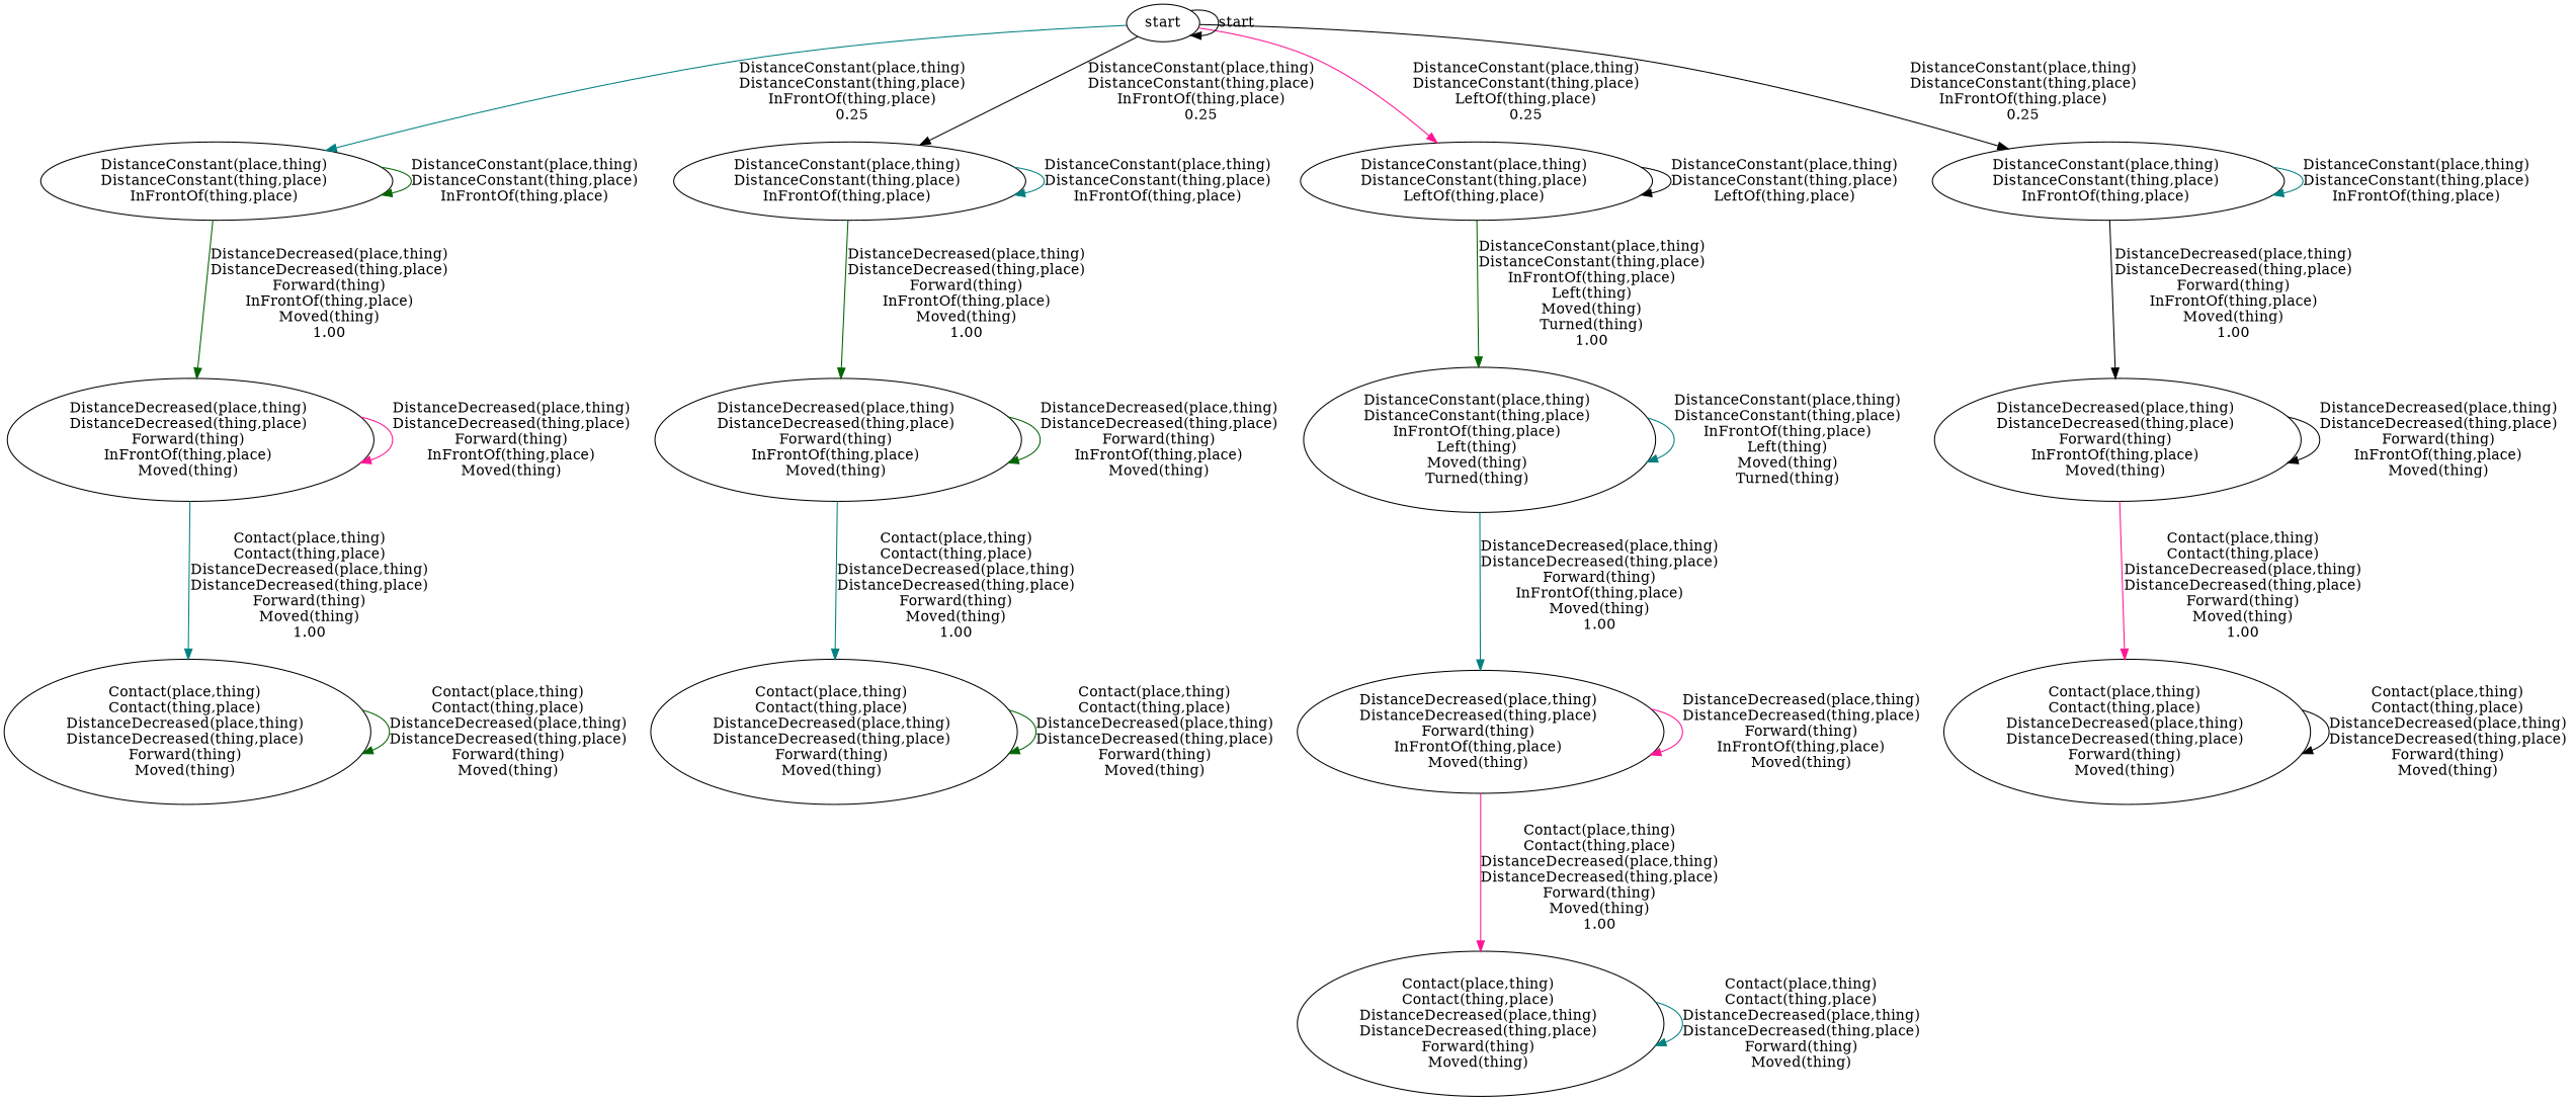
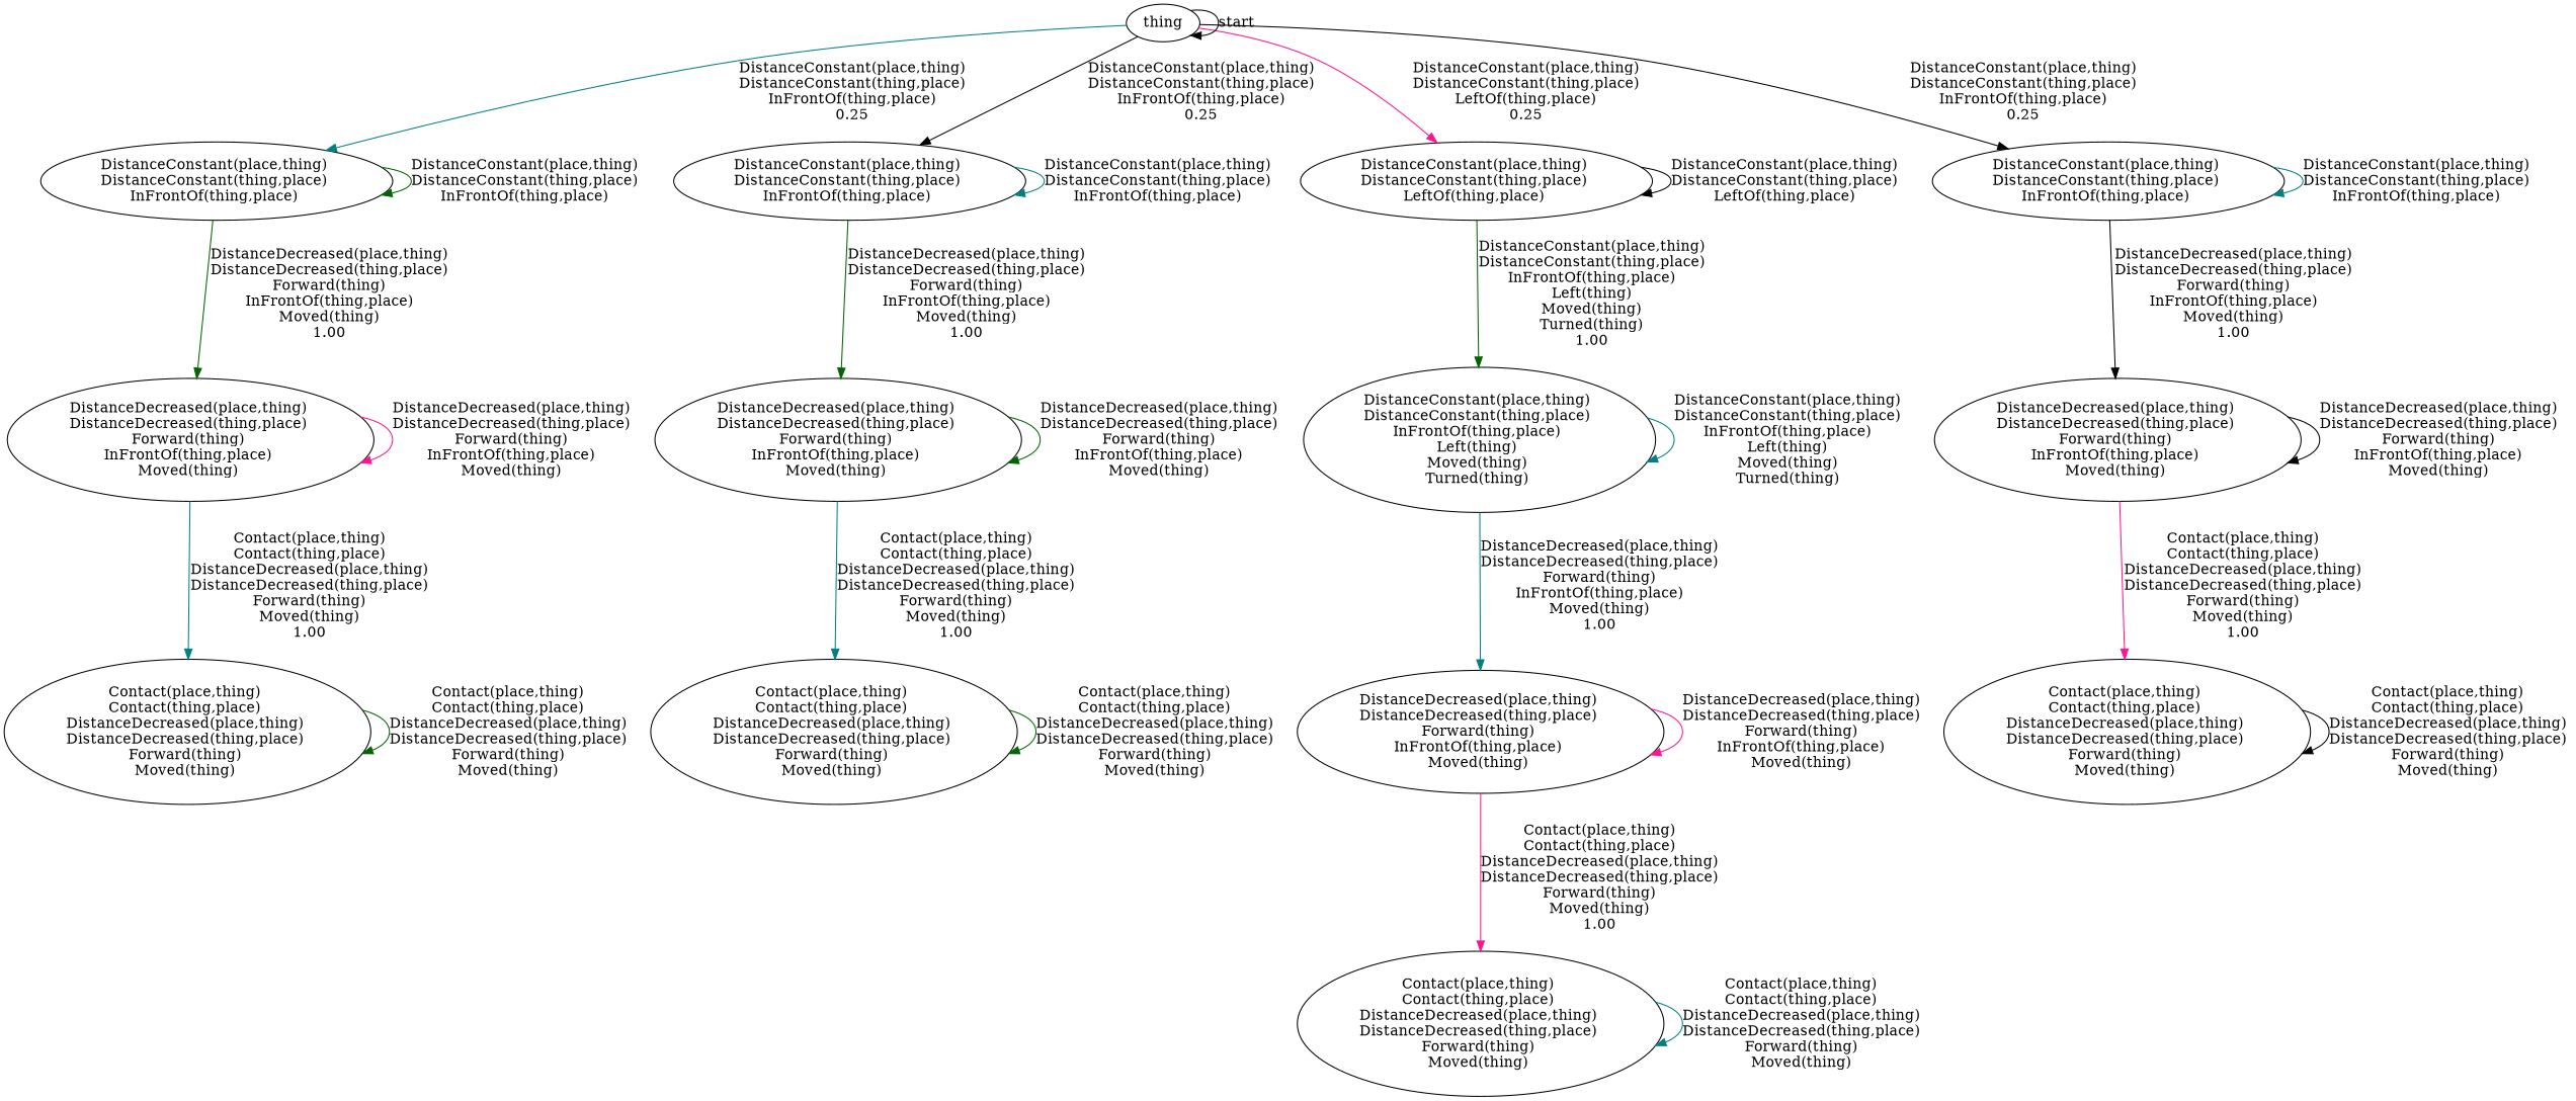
  digraph {
    rankdir=TB
    node [fontcolor=black]
    edge [color=teal]
    n1 [label="DistanceConstant(place,thing) \nDistanceConstant(thing,place) \nInFrontOf(thing,place) \n"]
    n2 [label="DistanceDecreased(place,thing) \nDistanceDecreased(thing,place) \nForward(thing) \nInFrontOf(thing,place) \nMoved(thing) \n"]
    n3 [label="Contact(place,thing) \nContact(thing,place) \nDistanceDecreased(place,thing) \nDistanceDecreased(thing,place) \nForward(thing) \nMoved(thing) \n"]
    n4 [label="DistanceDecreased(place,thing) \nDistanceDecreased(thing,place) \nForward(thing) \nInFrontOf(thing,place) \nMoved(thing) \n"]
    n5 [label="Contact(place,thing) \nContact(thing,place) \nDistanceDecreased(place,thing) \nDistanceDecreased(thing,place) \nForward(thing) \nMoved(thing) \n"]
    n6 [label="Contact(place,thing) \nContact(thing,place) \nDistanceDecreased(place,thing) \nDistanceDecreased(thing,place) \nForward(thing) \nMoved(thing) \n"]
    n7 [label="DistanceConstant(place,thing) \nDistanceConstant(thing,place) \nInFrontOf(thing,place) \n"]
    n8 [label="DistanceConstant(place,thing) \nDistanceConstant(thing,place) \nLeftOf(thing,place) \n"]
    n9 [label="DistanceConstant(place,thing) \nDistanceConstant(thing,place) \nInFrontOf(thing,place) \nLeft(thing) \nMoved(thing) \nTurned(thing) \n"]
    n10 [label="DistanceDecreased(place,thing) \nDistanceDecreased(thing,place) \nForward(thing) \nInFrontOf(thing,place) \nMoved(thing) \n"]
    n11 [label="DistanceDecreased(place,thing) \nDistanceDecreased(thing,place) \nForward(thing) \nInFrontOf(thing,place) \nMoved(thing) \n"]
    n12 [label="Contact(place,thing) \nContact(thing,place) \nDistanceDecreased(place,thing) \nDistanceDecreased(thing,place) \nForward(thing) \nMoved(thing) \n"]
-   n13 [label=start]
+   n13 [label=thing]
    n14 [label="DistanceConstant(place,thing) \nDistanceConstant(thing,place) \nInFrontOf(thing,place) \n"]
    n1 -> n1 [label="DistanceConstant(place,thing) \nDistanceConstant(thing,place) \nInFrontOf(thing,place) \n" color=darkgreen]
    n1 -> n2 [label="DistanceDecreased(place,thing)\nDistanceDecreased(thing,place)\nForward(thing)\nInFrontOf(thing,place)\nMoved(thing)\n1.00" color=darkgreen]
    n2 -> n2 [label="DistanceDecreased(place,thing) \nDistanceDecreased(thing,place) \nForward(thing) \nInFrontOf(thing,place) \nMoved(thing) \n" color=deeppink]
    n2 -> n3 [label="Contact(place,thing)\nContact(thing,place)\nDistanceDecreased(place,thing)\nDistanceDecreased(thing,place)\nForward(thing)\nMoved(thing)\n1.00"]
    n3 -> n3 [label="Contact(place,thing) \nContact(thing,place) \nDistanceDecreased(place,thing) \nDistanceDecreased(thing,place) \nForward(thing) \nMoved(thing) \n" color=darkgreen]
    n4 -> n4 [label="DistanceDecreased(place,thing) \nDistanceDecreased(thing,place) \nForward(thing) \nInFrontOf(thing,place) \nMoved(thing) \n" color=darkgreen]
    n4 -> n5 [label="Contact(place,thing)\nContact(thing,place)\nDistanceDecreased(place,thing)\nDistanceDecreased(thing,place)\nForward(thing)\nMoved(thing)\n1.00"]
    n5 -> n5 [label="Contact(place,thing) \nContact(thing,place) \nDistanceDecreased(place,thing) \nDistanceDecreased(thing,place) \nForward(thing) \nMoved(thing) \n" color=darkgreen]
    n6 -> n6 [label="Contact(place,thing) \nContact(thing,place) \nDistanceDecreased(place,thing) \nDistanceDecreased(thing,place) \nForward(thing) \nMoved(thing) \n"]
    n7 -> n4 [label="DistanceDecreased(place,thing)\nDistanceDecreased(thing,place)\nForward(thing)\nInFrontOf(thing,place)\nMoved(thing)\n1.00" color=darkgreen]
    n7 -> n7 [label="DistanceConstant(place,thing) \nDistanceConstant(thing,place) \nInFrontOf(thing,place) \n"]
    n8 -> n8 [label="DistanceConstant(place,thing) \nDistanceConstant(thing,place) \nLeftOf(thing,place) \n" color=black]
    n8 -> n9 [label="DistanceConstant(place,thing)\nDistanceConstant(thing,place)\nInFrontOf(thing,place)\nLeft(thing)\nMoved(thing)\nTurned(thing)\n1.00" color=darkgreen]
    n9 -> n9 [label="DistanceConstant(place,thing) \nDistanceConstant(thing,place) \nInFrontOf(thing,place) \nLeft(thing) \nMoved(thing) \nTurned(thing) \n"]
    n9 -> n10 [label="DistanceDecreased(place,thing)\nDistanceDecreased(thing,place)\nForward(thing)\nInFrontOf(thing,place)\nMoved(thing)\n1.00"]
    n10 -> n6 [label="Contact(place,thing)\nContact(thing,place)\nDistanceDecreased(place,thing)\nDistanceDecreased(thing,place)\nForward(thing)\nMoved(thing)\n1.00" color=deeppink]
    n10 -> n10 [label="DistanceDecreased(place,thing) \nDistanceDecreased(thing,place) \nForward(thing) \nInFrontOf(thing,place) \nMoved(thing) \n" color=deeppink]
    n11 -> n11 [label="DistanceDecreased(place,thing) \nDistanceDecreased(thing,place) \nForward(thing) \nInFrontOf(thing,place) \nMoved(thing) \n" color=black]
    n11 -> n12 [label="Contact(place,thing)\nContact(thing,place)\nDistanceDecreased(place,thing)\nDistanceDecreased(thing,place)\nForward(thing)\nMoved(thing)\n1.00" color=deeppink]
    n12 -> n12 [label="Contact(place,thing) \nContact(thing,place) \nDistanceDecreased(place,thing) \nDistanceDecreased(thing,place) \nForward(thing) \nMoved(thing) \n" color=black]
    n13 -> n1 [label="DistanceConstant(place,thing)\nDistanceConstant(thing,place)\nInFrontOf(thing,place)\n0.25"]
    n13 -> n7 [label="DistanceConstant(place,thing)\nDistanceConstant(thing,place)\nInFrontOf(thing,place)\n0.25" color=black]
    n13 -> n8 [label="DistanceConstant(place,thing)\nDistanceConstant(thing,place)\nLeftOf(thing,place)\n0.25" color=deeppink]
    n13 -> n13 [label=start color=black]
    n13 -> n14 [label="DistanceConstant(place,thing)\nDistanceConstant(thing,place)\nInFrontOf(thing,place)\n0.25" color=black]
    n14 -> n11 [label="DistanceDecreased(place,thing)\nDistanceDecreased(thing,place)\nForward(thing)\nInFrontOf(thing,place)\nMoved(thing)\n1.00" color=black]
    n14 -> n14 [label="DistanceConstant(place,thing) \nDistanceConstant(thing,place) \nInFrontOf(thing,place) \n"]
  }
